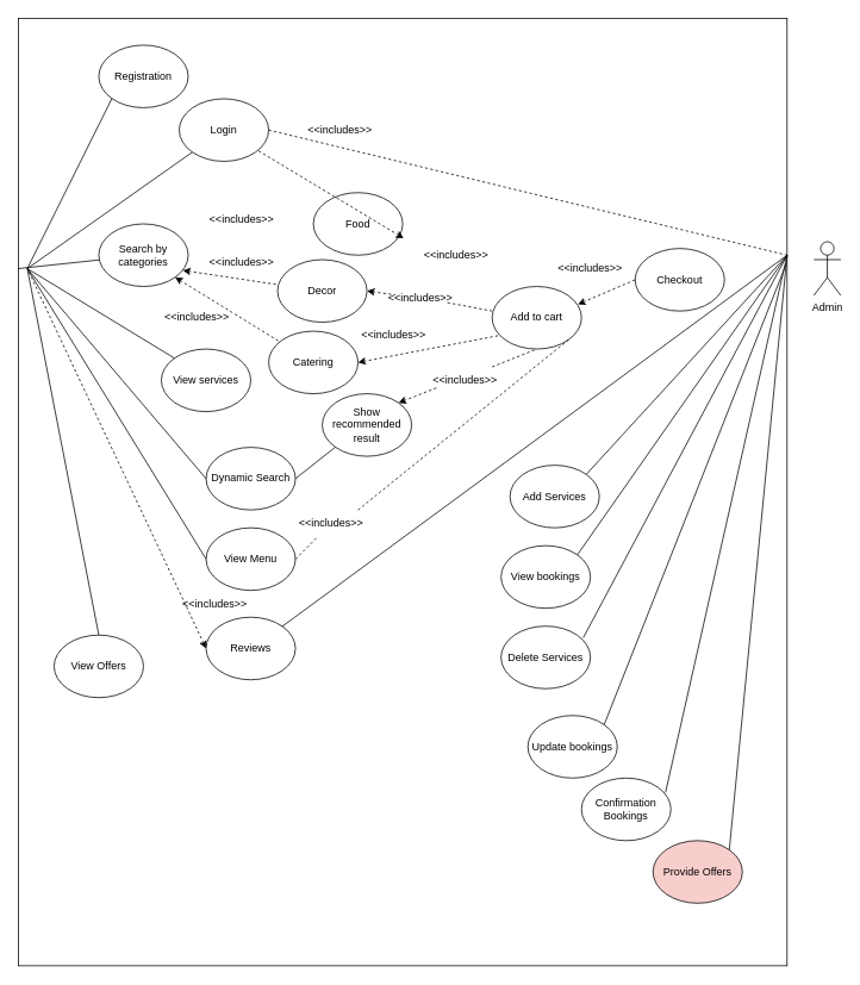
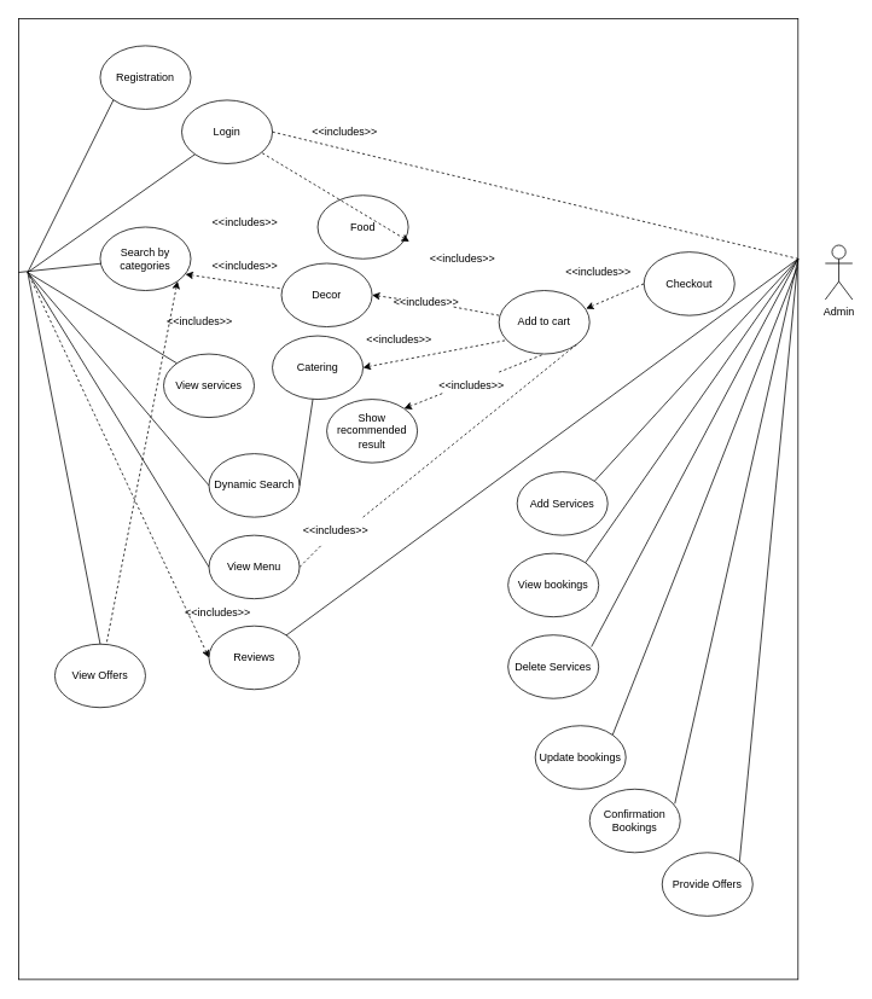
  <mxCell id="0" />
  <mxCell id="1" parent="0" />
  <mxCell id="2" value="" style="rounded=0;whiteSpace=wrap;html=1;" parent="1" vertex="1"><mxGeometry x="20" y="20" width="860" height="1060" as="geometry" /></mxCell>
  <mxCell id="3" value="Admin" style="shape=umlActor;verticalLabelPosition=bottom;verticalAlign=top;html=1;outlineConnect=0;" parent="1" vertex="1"><mxGeometry x="910" y="270" width="30" height="60" as="geometry" /></mxCell>
  <mxCell id="4" value="Registration" style="ellipse;whiteSpace=wrap;html=1;" parent="1" vertex="1"><mxGeometry x="110" y="50" width="100" height="70" as="geometry" /></mxCell>
  <mxCell id="5" value="View services" style="ellipse;whiteSpace=wrap;html=1;" parent="1" vertex="1"><mxGeometry x="180" y="390" width="100" height="70" as="geometry" /></mxCell>
  <mxCell id="6" value="View bookings" style="ellipse;whiteSpace=wrap;html=1;" parent="1" vertex="1"><mxGeometry x="560" y="610" width="100" height="70" as="geometry" /></mxCell>
  <mxCell id="7" value="Login" style="ellipse;whiteSpace=wrap;html=1;" parent="1" vertex="1"><mxGeometry x="200" y="110" width="100" height="70" as="geometry" /></mxCell>
  <mxCell id="8" value="View Menu" style="ellipse;whiteSpace=wrap;html=1;" parent="1" vertex="1"><mxGeometry x="230" y="590" width="100" height="70" as="geometry" /></mxCell>
  <mxCell id="9" value="Decor" style="ellipse;whiteSpace=wrap;html=1;" parent="1" vertex="1"><mxGeometry x="310" y="290" width="100" height="70" as="geometry" /></mxCell>
  <mxCell id="10" value="Add Services" style="ellipse;whiteSpace=wrap;html=1;" parent="1" vertex="1"><mxGeometry x="570" y="520" width="100" height="70" as="geometry" /></mxCell>
  <mxCell id="11" value="Search by categories" style="ellipse;whiteSpace=wrap;html=1;" parent="1" vertex="1"><mxGeometry x="110" y="250" width="100" height="70" as="geometry" /></mxCell>
  <mxCell id="12" value="Catering" style="ellipse;whiteSpace=wrap;html=1;" parent="1" vertex="1"><mxGeometry x="300" y="370" width="100" height="70" as="geometry" /></mxCell>
  <mxCell id="13" value="Delete Services" style="ellipse;whiteSpace=wrap;html=1;" parent="1" vertex="1"><mxGeometry x="560" y="700" width="100" height="70" as="geometry" /></mxCell>
  <mxCell id="14" value="Food" style="ellipse;whiteSpace=wrap;html=1;" parent="1" vertex="1"><mxGeometry x="350" y="215" width="100" height="70" as="geometry" /></mxCell>
  <mxCell id="15" value="Update bookings" style="ellipse;whiteSpace=wrap;html=1;" parent="1" vertex="1"><mxGeometry x="590" y="800" width="100" height="70" as="geometry" /></mxCell>
  <mxCell id="16" value="Confirmation Bookings" style="ellipse;whiteSpace=wrap;html=1;" parent="1" vertex="1"><mxGeometry x="650" y="870" width="100" height="70" as="geometry" /></mxCell>
  <mxCell id="17" value="Checkout" style="ellipse;whiteSpace=wrap;html=1;" parent="1" vertex="1"><mxGeometry x="710" y="277.5" width="100" height="70" as="geometry" /></mxCell>
  <mxCell id="18" value="Add to cart" style="ellipse;whiteSpace=wrap;html=1;" parent="1" vertex="1"><mxGeometry x="550" y="320" width="100" height="70" as="geometry" /></mxCell>
  <mxCell id="19" value="" style="endArrow=none;html=1;rounded=0;entryX=0;entryY=1;entryDx=0;entryDy=0;" parent="1" target="4" edge="1"><mxGeometry width="50" height="50" relative="1" as="geometry"><mxPoint x="30" y="300" as="sourcePoint" /><mxPoint x="150" y="90" as="targetPoint" /></mxGeometry></mxCell>
  <mxCell id="20" value="" style="endArrow=none;html=1;rounded=0;entryX=0;entryY=1;entryDx=0;entryDy=0;" parent="1" target="7" edge="1"><mxGeometry width="50" height="50" relative="1" as="geometry"><mxPoint x="30" y="300" as="sourcePoint" /><mxPoint x="180" y="170" as="targetPoint" /></mxGeometry></mxCell>
  <mxCell id="21" value="" style="endArrow=none;html=1;rounded=0;" parent="1" target="11" edge="1"><mxGeometry width="50" height="50" relative="1" as="geometry"><mxPoint x="20" y="300" as="sourcePoint" /><mxPoint x="70" y="300" as="targetPoint" /></mxGeometry></mxCell>
  <mxCell id="22" value="" style="endArrow=none;html=1;rounded=0;entryX=0;entryY=0;entryDx=0;entryDy=0;" parent="1" target="5" edge="1"><mxGeometry width="50" height="50" relative="1" as="geometry"><mxPoint x="30" y="300" as="sourcePoint" /><mxPoint x="150" y="370" as="targetPoint" /></mxGeometry></mxCell>
  <mxCell id="23" value="" style="endArrow=none;dashed=1;html=1;rounded=0;exitX=0.94;exitY=0.743;exitDx=0;exitDy=0;exitPerimeter=0;startArrow=classic;startFill=1;" parent="1" source="11" target="9" edge="1"><mxGeometry width="50" height="50" relative="1" as="geometry"><mxPoint x="230" y="360" as="sourcePoint" /><mxPoint x="280" y="310" as="targetPoint" /></mxGeometry></mxCell>
- <mxCell id="24" value="" style="endArrow=none;dashed=1;html=1;rounded=0;exitX=1;exitY=1;exitDx=0;exitDy=0;startArrow=classic;startFill=1;" parent="1" source="11" target="12" edge="1"><mxGeometry width="50" height="50" relative="1" as="geometry"><mxPoint x="280" y="450" as="sourcePoint" /><mxPoint x="330" y="400" as="targetPoint" /></mxGeometry></mxCell>
+ <mxCell id="24" value="" style="endArrow=none;dashed=1;html=1;rounded=0;exitX=1;exitY=1;exitDx=0;exitDy=0;startArrow=classic;startFill=1;" parent="1" source="11" target="61" edge="1"><mxGeometry width="50" height="50" relative="1" as="geometry"><mxPoint x="280" y="450" as="sourcePoint" /><mxPoint x="330" y="400" as="targetPoint" /></mxGeometry></mxCell>
  <mxCell id="25" value="Dynamic Search" style="ellipse;whiteSpace=wrap;html=1;" parent="1" vertex="1"><mxGeometry x="230" y="500" width="100" height="70" as="geometry" /></mxCell>
  <mxCell id="26" value="" style="endArrow=none;dashed=1;html=1;rounded=0;exitX=1.01;exitY=0.729;exitDx=0;exitDy=0;exitPerimeter=0;startArrow=classic;startFill=1;" parent="1" source="14" target="7" edge="1"><mxGeometry width="50" height="50" relative="1" as="geometry"><mxPoint x="360" y="300" as="sourcePoint" /><mxPoint x="410" y="250" as="targetPoint" /></mxGeometry></mxCell>
  <mxCell id="27" value="" style="endArrow=none;dashed=1;html=1;rounded=0;entryX=0.03;entryY=0.4;entryDx=0;entryDy=0;entryPerimeter=0;startArrow=none;startFill=1;" parent="1" source="39" target="18" edge="1"><mxGeometry width="50" height="50" relative="1" as="geometry"><mxPoint x="360" y="370" as="sourcePoint" /><mxPoint x="410" y="320" as="targetPoint" /></mxGeometry></mxCell>
  <mxCell id="28" value="" style="endArrow=none;dashed=1;html=1;rounded=0;exitX=1;exitY=0.5;exitDx=0;exitDy=0;entryX=0.07;entryY=0.786;entryDx=0;entryDy=0;entryPerimeter=0;startArrow=classic;startFill=1;" parent="1" source="12" target="18" edge="1"><mxGeometry width="50" height="50" relative="1" as="geometry"><mxPoint x="410" y="400" as="sourcePoint" /><mxPoint x="460" y="350" as="targetPoint" /></mxGeometry></mxCell>
  <mxCell id="29" value="" style="endArrow=none;dashed=1;html=1;rounded=0;entryX=0.5;entryY=1;entryDx=0;entryDy=0;startArrow=none;startFill=1;exitX=1;exitY=0;exitDx=0;exitDy=0;" parent="1" source="55" target="18" edge="1"><mxGeometry width="50" height="50" relative="1" as="geometry"><mxPoint x="450" y="410" as="sourcePoint" /><mxPoint x="250" y="480" as="targetPoint" /></mxGeometry></mxCell>
  <mxCell id="30" value="" style="endArrow=none;html=1;rounded=0;exitX=0;exitY=0.5;exitDx=0;exitDy=0;" parent="1" source="25" edge="1"><mxGeometry width="50" height="50" relative="1" as="geometry"><mxPoint x="20" y="350" as="sourcePoint" /><mxPoint x="30" y="300" as="targetPoint" /></mxGeometry></mxCell>
  <mxCell id="31" value="" style="endArrow=none;html=1;rounded=0;exitX=1;exitY=0;exitDx=0;exitDy=0;entryX=1;entryY=0.25;entryDx=0;entryDy=0;" parent="1" source="10" target="2" edge="1"><mxGeometry width="50" height="50" relative="1" as="geometry"><mxPoint x="680" y="390" as="sourcePoint" /><mxPoint x="740" y="300" as="targetPoint" /></mxGeometry></mxCell>
  <mxCell id="32" value="" style="endArrow=none;html=1;rounded=0;entryX=1;entryY=0.25;entryDx=0;entryDy=0;exitX=1;exitY=0;exitDx=0;exitDy=0;" parent="1" source="6" target="2" edge="1"><mxGeometry width="50" height="50" relative="1" as="geometry"><mxPoint x="670" y="460" as="sourcePoint" /><mxPoint x="700" y="460" as="targetPoint" /></mxGeometry></mxCell>
  <mxCell id="33" value="" style="endArrow=none;html=1;rounded=0;exitX=0.92;exitY=0.186;exitDx=0;exitDy=0;exitPerimeter=0;entryX=1;entryY=0.25;entryDx=0;entryDy=0;" parent="1" source="13" target="2" edge="1"><mxGeometry width="50" height="50" relative="1" as="geometry"><mxPoint x="710" y="460" as="sourcePoint" /><mxPoint x="760" y="410" as="targetPoint" /></mxGeometry></mxCell>
  <mxCell id="34" value="&amp;lt;&amp;lt;includes&amp;gt;&amp;gt;" style="text;html=1;strokeColor=none;fillColor=none;align=center;verticalAlign=middle;whiteSpace=wrap;rounded=0;" parent="1" vertex="1"><mxGeometry x="240" y="230" width="60" height="30" as="geometry" /></mxCell>
  <mxCell id="35" value="&amp;lt;&amp;lt;includes&amp;gt;&amp;gt;" style="text;html=1;strokeColor=none;fillColor=none;align=center;verticalAlign=middle;whiteSpace=wrap;rounded=0;" parent="1" vertex="1"><mxGeometry x="480" y="267.5" width="60" height="35" as="geometry" /></mxCell>
  <mxCell id="36" value="&amp;lt;&amp;lt;includes&amp;gt;&amp;gt;" style="text;html=1;strokeColor=none;fillColor=none;align=center;verticalAlign=middle;whiteSpace=wrap;rounded=0;" parent="1" vertex="1"><mxGeometry x="240" y="277.5" width="60" height="30" as="geometry" /></mxCell>
  <mxCell id="37" value="&amp;lt;&amp;lt;includes&amp;gt;&amp;gt;" style="text;html=1;strokeColor=none;fillColor=none;align=center;verticalAlign=middle;whiteSpace=wrap;rounded=0;" parent="1" vertex="1"><mxGeometry x="190" y="340" width="60" height="30" as="geometry" /></mxCell>
  <mxCell id="38" value="&amp;lt;&amp;lt;includes&amp;gt;&amp;gt;" style="text;html=1;strokeColor=none;fillColor=none;align=center;verticalAlign=middle;whiteSpace=wrap;rounded=0;" parent="1" vertex="1"><mxGeometry x="410" y="360" width="60" height="30" as="geometry" /></mxCell>
  <mxCell id="39" value="&amp;lt;&amp;lt;includes&amp;gt;&amp;gt;" style="text;html=1;strokeColor=none;fillColor=none;align=center;verticalAlign=middle;whiteSpace=wrap;rounded=0;" parent="1" vertex="1"><mxGeometry x="440" y="317.5" width="60" height="30" as="geometry" /></mxCell>
  <mxCell id="40" value="" style="endArrow=none;dashed=1;html=1;rounded=0;entryX=0.03;entryY=0.4;entryDx=0;entryDy=0;entryPerimeter=0;startArrow=classic;startFill=1;exitX=1;exitY=0.5;exitDx=0;exitDy=0;" parent="1" source="9" target="39" edge="1"><mxGeometry width="50" height="50" relative="1" as="geometry"><mxPoint x="369.964" y="326.326" as="sourcePoint" /><mxPoint x="433" y="328" as="targetPoint" /></mxGeometry></mxCell>
  <mxCell id="41" value="" style="endArrow=none;dashed=1;html=1;rounded=0;exitX=0.96;exitY=0.286;exitDx=0;exitDy=0;exitPerimeter=0;entryX=0;entryY=0.5;entryDx=0;entryDy=0;startArrow=classic;startFill=1;" parent="1" source="18" target="17" edge="1"><mxGeometry width="50" height="50" relative="1" as="geometry"><mxPoint x="520" y="340" as="sourcePoint" /><mxPoint x="570" y="290" as="targetPoint" /></mxGeometry></mxCell>
  <mxCell id="42" value="&amp;lt;&amp;lt;includes&amp;gt;&amp;gt;" style="text;html=1;strokeColor=none;fillColor=none;align=center;verticalAlign=middle;whiteSpace=wrap;rounded=0;" parent="1" vertex="1"><mxGeometry x="630" y="282.5" width="60" height="35" as="geometry" /></mxCell>
  <mxCell id="43" value="" style="endArrow=none;html=1;rounded=0;entryX=0.999;entryY=0.259;entryDx=0;entryDy=0;entryPerimeter=0;exitX=1;exitY=0;exitDx=0;exitDy=0;" parent="1" source="15" target="2" edge="1"><mxGeometry width="50" height="50" relative="1" as="geometry"><mxPoint x="660" y="650" as="sourcePoint" /><mxPoint x="710" y="600" as="targetPoint" /></mxGeometry></mxCell>
  <mxCell id="44" value="" style="endArrow=none;html=1;rounded=0;exitX=0.94;exitY=0.229;exitDx=0;exitDy=0;exitPerimeter=0;entryX=1;entryY=0.25;entryDx=0;entryDy=0;" parent="1" source="16" target="2" edge="1"><mxGeometry width="50" height="50" relative="1" as="geometry"><mxPoint x="680" y="750" as="sourcePoint" /><mxPoint x="740" y="320" as="targetPoint" /></mxGeometry></mxCell>
  <mxCell id="45" value="" style="endArrow=none;dashed=1;html=1;rounded=0;exitX=1;exitY=0.5;exitDx=0;exitDy=0;entryX=1;entryY=0.25;entryDx=0;entryDy=0;" parent="1" source="7" target="2" edge="1"><mxGeometry width="50" height="50" relative="1" as="geometry"><mxPoint x="210" y="220" as="sourcePoint" /><mxPoint x="260" y="170" as="targetPoint" /></mxGeometry></mxCell>
  <mxCell id="46" value="&amp;lt;&amp;lt;includes&amp;gt;&amp;gt;" style="text;html=1;strokeColor=none;fillColor=none;align=center;verticalAlign=middle;whiteSpace=wrap;rounded=0;" parent="1" vertex="1"><mxGeometry x="350" y="130" width="60" height="30" as="geometry" /></mxCell>
  <mxCell id="47" value="" style="endArrow=none;html=1;rounded=0;entryX=0;entryY=0.5;entryDx=0;entryDy=0;" parent="1" target="8" edge="1"><mxGeometry width="50" height="50" relative="1" as="geometry"><mxPoint x="30" y="300" as="sourcePoint" /><mxPoint x="80" y="300" as="targetPoint" /></mxGeometry></mxCell>
  <mxCell id="48" value="" style="endArrow=none;dashed=1;html=1;rounded=0;exitX=1;exitY=0;exitDx=0;exitDy=0;entryX=1;entryY=1;entryDx=0;entryDy=0;startArrow=none;" parent="1" source="59" target="18" edge="1"><mxGeometry width="50" height="50" relative="1" as="geometry"><mxPoint x="330" y="610" as="sourcePoint" /><mxPoint x="380" y="560" as="targetPoint" /></mxGeometry></mxCell>
  <mxCell id="49" value="Reviews" style="ellipse;whiteSpace=wrap;html=1;" parent="1" vertex="1"><mxGeometry x="230" y="690" width="100" height="70" as="geometry" /></mxCell>
  <mxCell id="50" value="" style="endArrow=none;html=1;rounded=0;exitX=1;exitY=0;exitDx=0;exitDy=0;entryX=1;entryY=0.25;entryDx=0;entryDy=0;" parent="1" source="49" target="2" edge="1"><mxGeometry width="50" height="50" relative="1" as="geometry"><mxPoint x="435.718" y="733.008" as="sourcePoint" /><mxPoint x="740" y="310" as="targetPoint" /></mxGeometry></mxCell>
  <mxCell id="51" value="" style="endArrow=none;dashed=1;html=1;rounded=0;exitX=0;exitY=0.5;exitDx=0;exitDy=0;startArrow=classic;startFill=1;" parent="1" source="49" edge="1"><mxGeometry width="50" height="50" relative="1" as="geometry"><mxPoint x="360" y="580" as="sourcePoint" /><mxPoint x="30" y="300" as="targetPoint" /></mxGeometry></mxCell>
  <mxCell id="52" value="&amp;lt;&amp;lt;includes&amp;gt;&amp;gt;" style="text;html=1;strokeColor=none;fillColor=none;align=center;verticalAlign=middle;whiteSpace=wrap;rounded=0;" parent="1" vertex="1"><mxGeometry x="210" y="660" width="60" height="30" as="geometry" /></mxCell>
  <mxCell id="53" value="Show recommended result" style="ellipse;whiteSpace=wrap;html=1;" vertex="1" parent="1"><mxGeometry x="360" y="440" width="100" height="70" as="geometry" /></mxCell>
- <mxCell id="54" value="" style="endArrow=none;html=1;rounded=0;exitX=1;exitY=0.5;exitDx=0;exitDy=0;entryX=0;entryY=1;entryDx=0;entryDy=0;" edge="1" parent="1" source="25" target="53"><mxGeometry width="50" height="50" relative="1" as="geometry"><mxPoint x="310" y="630" as="sourcePoint" /><mxPoint x="360" y="580" as="targetPoint" /></mxGeometry></mxCell>
+ <mxCell id="54" value="" style="endArrow=none;html=1;rounded=0;exitX=1;exitY=0.5;exitDx=0;exitDy=0;" edge="1" parent="1" source="25" target="12"><mxGeometry width="50" height="50" relative="1" as="geometry"><mxPoint x="310" y="630" as="sourcePoint" /><mxPoint x="360" y="580" as="targetPoint" /></mxGeometry></mxCell>
  <mxCell id="55" value="&amp;lt;&amp;lt;includes&amp;gt;&amp;gt;" style="text;html=1;strokeColor=none;fillColor=none;align=center;verticalAlign=middle;whiteSpace=wrap;rounded=0;" parent="1" vertex="1"><mxGeometry x="490" y="410" width="60" height="30" as="geometry" /></mxCell>
  <mxCell id="56" value="" style="endArrow=none;dashed=1;html=1;rounded=0;entryX=0;entryY=0.75;entryDx=0;entryDy=0;startArrow=classic;startFill=1;exitX=1;exitY=0;exitDx=0;exitDy=0;" edge="1" parent="1" source="53" target="55"><mxGeometry width="50" height="50" relative="1" as="geometry"><mxPoint x="385.718" y="450.508" as="sourcePoint" /><mxPoint x="530" y="370" as="targetPoint" /></mxGeometry></mxCell>
- <mxCell id="57" value="Provide Offers" style="ellipse;whiteSpace=wrap;html=1;fillColor=#f8cecc;" vertex="1" parent="1"><mxGeometry x="730" y="940" width="100" height="70" as="geometry" /></mxCell>
+ <mxCell id="57" value="Provide Offers" style="ellipse;whiteSpace=wrap;html=1;" vertex="1" parent="1"><mxGeometry x="730" y="940" width="100" height="70" as="geometry" /></mxCell>
  <mxCell id="58" value="" style="endArrow=none;html=1;rounded=0;exitX=1;exitY=0;exitDx=0;exitDy=0;entryX=1;entryY=0.25;entryDx=0;entryDy=0;" edge="1" parent="1" source="57" target="2"><mxGeometry width="50" height="50" relative="1" as="geometry"><mxPoint x="754" y="896.03" as="sourcePoint" /><mxPoint x="890" y="295" as="targetPoint" /></mxGeometry></mxCell>
  <mxCell id="59" value="&amp;lt;&amp;lt;includes&amp;gt;&amp;gt;" style="text;html=1;strokeColor=none;fillColor=none;align=center;verticalAlign=middle;whiteSpace=wrap;rounded=0;" parent="1" vertex="1"><mxGeometry x="340" y="570" width="60" height="30" as="geometry" /></mxCell>
  <mxCell id="60" value="" style="endArrow=none;dashed=1;html=1;rounded=0;exitX=1;exitY=0.5;exitDx=0;exitDy=0;entryX=0.25;entryY=1;entryDx=0;entryDy=0;" edge="1" parent="1" source="8" target="59"><mxGeometry width="50" height="50" relative="1" as="geometry"><mxPoint x="330" y="625" as="sourcePoint" /><mxPoint x="635.355" y="379.749" as="targetPoint" /></mxGeometry></mxCell>
  <mxCell id="61" value="View Offers" style="ellipse;whiteSpace=wrap;html=1;" vertex="1" parent="1"><mxGeometry x="60" y="710" width="100" height="70" as="geometry" /></mxCell>
  <mxCell id="62" value="" style="endArrow=none;html=1;rounded=0;entryX=0.5;entryY=0;entryDx=0;entryDy=0;" edge="1" parent="1" target="61"><mxGeometry width="50" height="50" relative="1" as="geometry"><mxPoint x="30" y="300" as="sourcePoint" /><mxPoint x="290" y="907.5" as="targetPoint" /></mxGeometry></mxCell>
